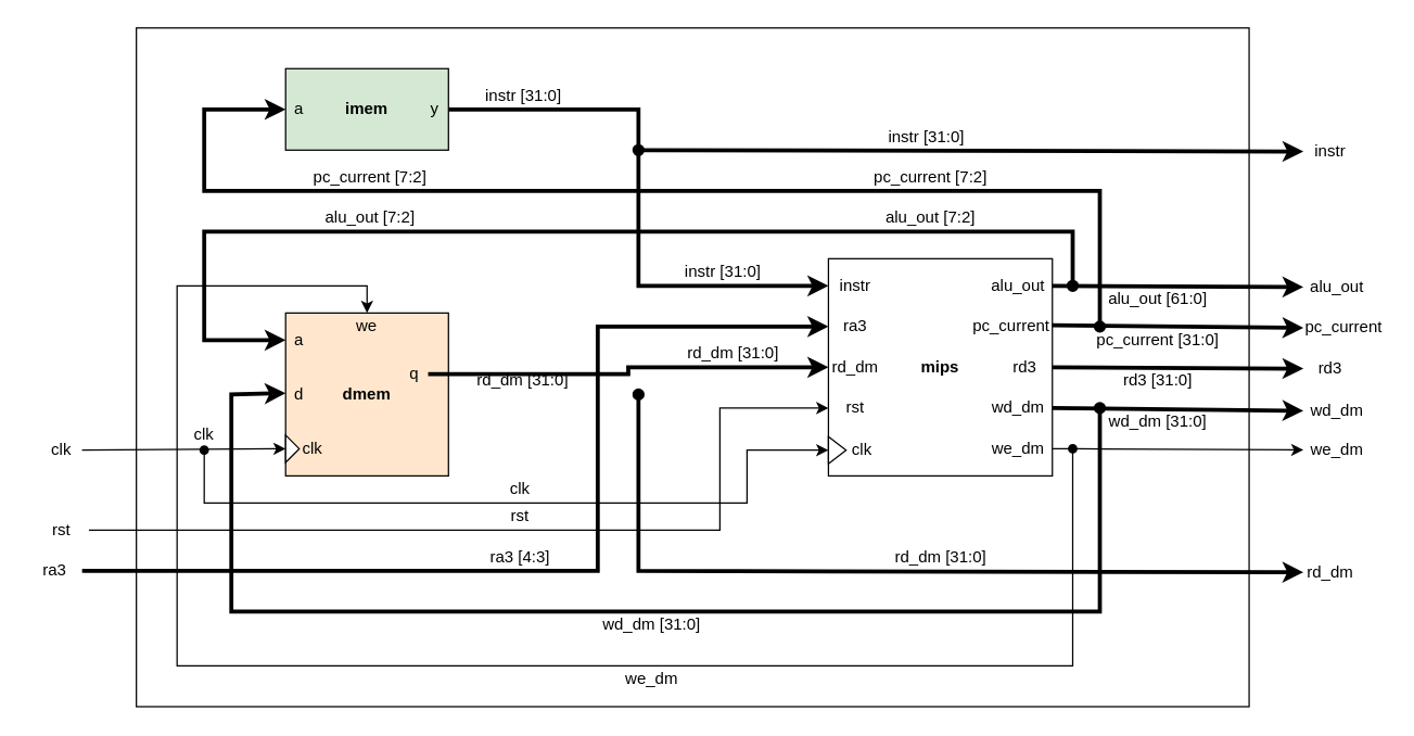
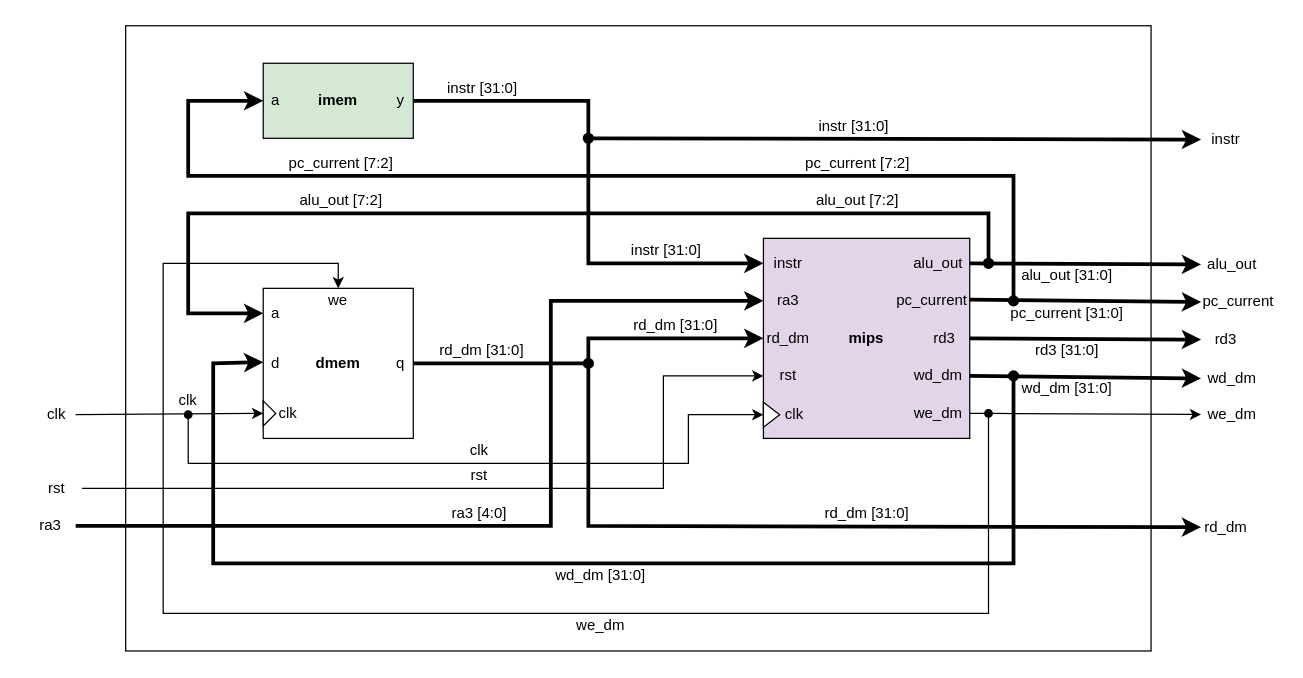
  <mxCell id="0" />
  <mxCell id="1" parent="0" />
  <mxCell id="2" value="" style="rounded=0;whiteSpace=wrap;html=1;" parent="1" vertex="1"><mxGeometry x="100" y="20" width="820" height="500" as="geometry" /></mxCell>
- <mxCell id="3" value="&lt;b&gt;dmem&lt;/b&gt;" style="rounded=0;whiteSpace=wrap;html=1;fillColor=#ffe6cc;" parent="1" vertex="1"><mxGeometry x="210" y="230" width="120" height="120" as="geometry" /></mxCell>
+ <mxCell id="3" value="&lt;b&gt;dmem&lt;/b&gt;" style="rounded=0;whiteSpace=wrap;html=1;" parent="1" vertex="1"><mxGeometry x="210" y="230" width="120" height="120" as="geometry" /></mxCell>
  <mxCell id="4" value="clk" style="text;html=1;strokeColor=none;fillColor=none;align=center;verticalAlign=middle;whiteSpace=wrap;rounded=0;" parent="1" vertex="1"><mxGeometry x="220" y="320" width="20" height="20" as="geometry" /></mxCell>
  <mxCell id="5" value="" style="triangle;whiteSpace=wrap;html=1;" parent="1" vertex="1"><mxGeometry x="210" y="320" width="10" height="20" as="geometry" /></mxCell>
  <mxCell id="6" value="we" style="text;html=1;strokeColor=none;fillColor=none;align=center;verticalAlign=middle;whiteSpace=wrap;rounded=0;" parent="1" vertex="1"><mxGeometry x="255" y="230" width="30" height="20" as="geometry" /></mxCell>
  <mxCell id="7" value="a" style="text;html=1;strokeColor=none;fillColor=none;align=center;verticalAlign=middle;whiteSpace=wrap;rounded=0;" parent="1" vertex="1"><mxGeometry x="210" y="240" width="20" height="20" as="geometry" /></mxCell>
  <mxCell id="8" value="d" style="text;html=1;strokeColor=none;fillColor=none;align=center;verticalAlign=middle;whiteSpace=wrap;rounded=0;" parent="1" vertex="1"><mxGeometry x="210" y="280" width="20" height="20" as="geometry" /></mxCell>
  <mxCell id="9" value="" style="edgeStyle=orthogonalEdgeStyle;rounded=0;orthogonalLoop=1;jettySize=auto;html=1;strokeWidth=3;entryX=0;entryY=0.5;entryDx=0;entryDy=0;" parent="1" source="10" target="30" edge="1"><mxGeometry relative="1" as="geometry"><mxPoint x="430" y="290" as="targetPoint" /></mxGeometry></mxCell>
- <mxCell id="10" value="q" style="text;html=1;strokeColor=none;fillColor=none;align=center;verticalAlign=middle;whiteSpace=wrap;rounded=0;" parent="1" vertex="1"><mxGeometry x="295" y="265" width="20" height="20" as="geometry" /></mxCell>
+ <mxCell id="10" value="q" style="text;html=1;strokeColor=none;fillColor=none;align=center;verticalAlign=middle;whiteSpace=wrap;rounded=0;" parent="1" vertex="1"><mxGeometry x="310" y="280" width="20" height="20" as="geometry" /></mxCell>
  <mxCell id="11" value="" style="endArrow=classic;html=1;entryX=0;entryY=0.5;entryDx=0;entryDy=0;strokeWidth=3;startArrow=oval;startFill=1;rounded=0;" parent="1" target="7" edge="1"><mxGeometry width="50" height="50" relative="1" as="geometry"><mxPoint x="790" y="210" as="sourcePoint" /><mxPoint x="180" y="270" as="targetPoint" /><Array as="points"><mxPoint x="790" y="170" /><mxPoint x="150" y="170" /><mxPoint x="150" y="250" /></Array></mxGeometry></mxCell>
  <mxCell id="12" value="" style="endArrow=classic;html=1;entryX=0;entryY=0.5;entryDx=0;entryDy=0;strokeWidth=3;rounded=0;startArrow=oval;startFill=1;" parent="1" edge="1"><mxGeometry width="50" height="50" relative="1" as="geometry"><mxPoint x="810" y="300" as="sourcePoint" /><mxPoint x="210" y="289" as="targetPoint" /><Array as="points"><mxPoint x="810" y="450" /><mxPoint x="170" y="450" /><mxPoint x="170" y="290" /></Array></mxGeometry></mxCell>
  <mxCell id="13" value="" style="endArrow=classic;html=1;strokeWidth=1;entryX=0;entryY=0.5;entryDx=0;entryDy=0;exitX=1;exitY=0.5;exitDx=0;exitDy=0;" parent="1" source="14" target="5" edge="1"><mxGeometry width="50" height="50" relative="1" as="geometry"><mxPoint x="100" y="330" as="sourcePoint" /><mxPoint x="140" y="370" as="targetPoint" /></mxGeometry></mxCell>
  <mxCell id="14" value="clk" style="text;html=1;strokeColor=none;fillColor=none;align=center;verticalAlign=middle;whiteSpace=wrap;rounded=0;" parent="1" vertex="1"><mxGeometry x="30" y="321" width="30" height="20" as="geometry" /></mxCell>
  <mxCell id="15" value="alu_out [7:2]" style="text;html=1;strokeColor=none;fillColor=none;align=center;verticalAlign=middle;whiteSpace=wrap;rounded=0;" parent="1" vertex="1"><mxGeometry x="230" y="150" width="85" height="20" as="geometry" /></mxCell>
  <mxCell id="16" value="wd_dm [31:0]" style="text;html=1;strokeColor=none;fillColor=none;align=center;verticalAlign=middle;whiteSpace=wrap;rounded=0;" parent="1" vertex="1"><mxGeometry x="440" y="450" width="80" height="20" as="geometry" /></mxCell>
  <mxCell id="17" value="rd_dm [31:0]" style="text;html=1;strokeColor=none;fillColor=none;align=center;verticalAlign=middle;whiteSpace=wrap;rounded=0;strokeWidth=3;" parent="1" vertex="1"><mxGeometry x="345" y="270" width="80" height="20" as="geometry" /></mxCell>
  <mxCell id="18" value="" style="endArrow=classic;html=1;strokeWidth=1;entryX=0.5;entryY=0;entryDx=0;entryDy=0;exitX=1;exitY=0.5;exitDx=0;exitDy=0;rounded=0;" parent="1" source="36" target="6" edge="1"><mxGeometry width="50" height="50" relative="1" as="geometry"><mxPoint x="80" y="190" as="sourcePoint" /><mxPoint x="110" y="370" as="targetPoint" /><Array as="points"><mxPoint x="790" y="330" /><mxPoint x="790" y="490" /><mxPoint x="130" y="490" /><mxPoint x="130" y="210" /><mxPoint x="270" y="210" /></Array></mxGeometry></mxCell>
  <mxCell id="19" value="we_dm" style="text;html=1;strokeColor=none;fillColor=none;align=center;verticalAlign=middle;whiteSpace=wrap;rounded=0;" parent="1" vertex="1"><mxGeometry x="455" y="490" width="50" height="20" as="geometry" /></mxCell>
  <mxCell id="20" value="&lt;b&gt;imem&lt;/b&gt;" style="rounded=0;whiteSpace=wrap;html=1;strokeWidth=1;fillColor=#d5e8d4;" parent="1" vertex="1"><mxGeometry x="210" y="50" width="120" height="60" as="geometry" /></mxCell>
  <mxCell id="21" value="a" style="text;html=1;strokeColor=none;fillColor=none;align=center;verticalAlign=middle;whiteSpace=wrap;rounded=0;" parent="1" vertex="1"><mxGeometry x="210" y="70" width="20" height="20" as="geometry" /></mxCell>
  <mxCell id="22" value="" style="edgeStyle=orthogonalEdgeStyle;rounded=0;orthogonalLoop=1;jettySize=auto;html=1;strokeWidth=3;entryX=0;entryY=0.5;entryDx=0;entryDy=0;" parent="1" source="23" target="28" edge="1"><mxGeometry relative="1" as="geometry"><mxPoint x="420" y="80" as="targetPoint" /></mxGeometry></mxCell>
  <mxCell id="23" value="y" style="text;html=1;strokeColor=none;fillColor=none;align=center;verticalAlign=middle;whiteSpace=wrap;rounded=0;" parent="1" vertex="1"><mxGeometry x="310" y="70" width="20" height="20" as="geometry" /></mxCell>
  <mxCell id="24" value="" style="endArrow=classic;html=1;strokeWidth=3;entryX=0;entryY=0.5;entryDx=0;entryDy=0;rounded=0;startArrow=oval;startFill=1;" parent="1" target="21" edge="1"><mxGeometry width="50" height="50" relative="1" as="geometry"><mxPoint x="810" y="240" as="sourcePoint" /><mxPoint x="100" y="390" as="targetPoint" /><Array as="points"><mxPoint x="810" y="140" /><mxPoint x="150" y="140" /><mxPoint x="150" y="80" /></Array></mxGeometry></mxCell>
  <mxCell id="25" value="pc_current [7:2]" style="text;html=1;strokeColor=none;fillColor=none;align=center;verticalAlign=middle;whiteSpace=wrap;rounded=0;" parent="1" vertex="1"><mxGeometry x="225" y="120" width="95" height="20" as="geometry" /></mxCell>
  <mxCell id="26" value="instr [31:0]" style="text;html=1;strokeColor=none;fillColor=none;align=center;verticalAlign=middle;whiteSpace=wrap;rounded=0;" parent="1" vertex="1"><mxGeometry x="352.5" y="60" width="65" height="20" as="geometry" /></mxCell>
- <mxCell id="27" value="&lt;b&gt;mips&lt;/b&gt;" style="rounded=0;whiteSpace=wrap;html=1;" parent="1" vertex="1"><mxGeometry x="610" y="190" width="165" height="160" as="geometry" /></mxCell>
+ <mxCell id="27" value="&lt;b&gt;mips&lt;/b&gt;" style="rounded=0;whiteSpace=wrap;html=1;fillColor=#e1d5e7;" parent="1" vertex="1"><mxGeometry x="610" y="190" width="165" height="160" as="geometry" /></mxCell>
  <mxCell id="28" value="instr" style="text;html=1;strokeColor=none;fillColor=none;align=center;verticalAlign=middle;whiteSpace=wrap;rounded=0;" parent="1" vertex="1"><mxGeometry x="610" y="200" width="40" height="20" as="geometry" /></mxCell>
  <mxCell id="29" value="ra3" style="text;html=1;strokeColor=none;fillColor=none;align=center;verticalAlign=middle;whiteSpace=wrap;rounded=0;" parent="1" vertex="1"><mxGeometry x="610" y="230" width="40" height="20" as="geometry" /></mxCell>
  <mxCell id="30" value="rd_dm" style="text;html=1;strokeColor=none;fillColor=none;align=center;verticalAlign=middle;whiteSpace=wrap;rounded=0;" parent="1" vertex="1"><mxGeometry x="610" y="260" width="40" height="20" as="geometry" /></mxCell>
  <mxCell id="31" value="rst" style="text;html=1;strokeColor=none;fillColor=none;align=center;verticalAlign=middle;whiteSpace=wrap;rounded=0;" parent="1" vertex="1"><mxGeometry x="610" y="290" width="40" height="20" as="geometry" /></mxCell>
  <mxCell id="32" value="alu_out" style="text;html=1;strokeColor=none;fillColor=none;align=center;verticalAlign=middle;whiteSpace=wrap;rounded=0;" parent="1" vertex="1"><mxGeometry x="725" y="200" width="50" height="20" as="geometry" /></mxCell>
  <mxCell id="33" value="pc_current" style="text;html=1;strokeColor=none;fillColor=none;align=center;verticalAlign=middle;whiteSpace=wrap;rounded=0;" parent="1" vertex="1"><mxGeometry x="715" y="230" width="60" height="20" as="geometry" /></mxCell>
  <mxCell id="34" value="rd3" style="text;html=1;strokeColor=none;fillColor=none;align=center;verticalAlign=middle;whiteSpace=wrap;rounded=0;" parent="1" vertex="1"><mxGeometry x="735" y="260" width="40" height="20" as="geometry" /></mxCell>
  <mxCell id="35" value="wd_dm" style="text;html=1;strokeColor=none;fillColor=none;align=center;verticalAlign=middle;whiteSpace=wrap;rounded=0;" parent="1" vertex="1"><mxGeometry x="725" y="290" width="50" height="20" as="geometry" /></mxCell>
  <mxCell id="36" value="we_dm" style="text;html=1;strokeColor=none;fillColor=none;align=center;verticalAlign=middle;whiteSpace=wrap;rounded=0;" parent="1" vertex="1"><mxGeometry x="725" y="320" width="50" height="20" as="geometry" /></mxCell>
  <mxCell id="37" value="" style="triangle;whiteSpace=wrap;html=1;" parent="1" vertex="1"><mxGeometry x="610" y="321" width="13" height="20" as="geometry" /></mxCell>
  <mxCell id="38" value="clk" style="text;html=1;strokeColor=none;fillColor=none;align=center;verticalAlign=middle;whiteSpace=wrap;rounded=0;" parent="1" vertex="1"><mxGeometry x="625" y="321" width="20" height="20" as="geometry" /></mxCell>
  <mxCell id="39" value="" style="endArrow=classic;html=1;entryX=0;entryY=0.5;entryDx=0;entryDy=0;rounded=0;startArrow=oval;startFill=1;" parent="1" target="37" edge="1"><mxGeometry width="50" height="50" relative="1" as="geometry"><mxPoint x="150" y="331" as="sourcePoint" /><mxPoint x="80" y="370" as="targetPoint" /><Array as="points"><mxPoint x="150" y="370" /><mxPoint x="550" y="370" /><mxPoint x="550" y="331" /></Array></mxGeometry></mxCell>
  <mxCell id="40" value="rst" style="text;html=1;strokeColor=none;fillColor=none;align=center;verticalAlign=middle;whiteSpace=wrap;rounded=0;" parent="1" vertex="1"><mxGeometry x="25" y="380" width="40" height="20" as="geometry" /></mxCell>
  <mxCell id="41" value="" style="endArrow=classic;html=1;entryX=0;entryY=0.5;entryDx=0;entryDy=0;exitX=1;exitY=0.5;exitDx=0;exitDy=0;rounded=0;" parent="1" source="40" target="31" edge="1"><mxGeometry width="50" height="50" relative="1" as="geometry"><mxPoint x="0" y="470" as="sourcePoint" /><mxPoint x="50" y="420" as="targetPoint" /><Array as="points"><mxPoint x="530" y="390" /><mxPoint x="530" y="300" /></Array></mxGeometry></mxCell>
  <mxCell id="42" value="clk" style="text;html=1;strokeColor=none;fillColor=none;align=center;verticalAlign=middle;whiteSpace=wrap;rounded=0;" parent="1" vertex="1"><mxGeometry x="367.5" y="350" width="30" height="20" as="geometry" /></mxCell>
  <mxCell id="43" value="clk" style="text;html=1;strokeColor=none;fillColor=none;align=center;verticalAlign=middle;whiteSpace=wrap;rounded=0;" parent="1" vertex="1"><mxGeometry x="135" y="310" width="30" height="20" as="geometry" /></mxCell>
  <mxCell id="44" value="rst" style="text;html=1;strokeColor=none;fillColor=none;align=center;verticalAlign=middle;whiteSpace=wrap;rounded=0;" parent="1" vertex="1"><mxGeometry x="362.5" y="370" width="40" height="20" as="geometry" /></mxCell>
  <mxCell id="45" value="" style="endArrow=classic;html=1;strokeWidth=3;startArrow=oval;startFill=1;rounded=0;entryX=0;entryY=0.5;entryDx=0;entryDy=0;" parent="1" target="46" edge="1"><mxGeometry width="50" height="50" relative="1" as="geometry"><mxPoint x="470" y="290" as="sourcePoint" /><mxPoint x="870" y="420" as="targetPoint" /><Array as="points"><mxPoint x="470" y="420" /></Array></mxGeometry></mxCell>
  <mxCell id="46" value="rd_dm" style="text;html=1;strokeColor=none;fillColor=none;align=center;verticalAlign=middle;whiteSpace=wrap;rounded=0;" parent="1" vertex="1"><mxGeometry x="960" y="411" width="40" height="20" as="geometry" /></mxCell>
  <mxCell id="47" value="ra3" style="text;html=1;strokeColor=none;fillColor=none;align=center;verticalAlign=middle;whiteSpace=wrap;rounded=0;" parent="1" vertex="1"><mxGeometry x="20" y="410" width="40" height="20" as="geometry" /></mxCell>
  <mxCell id="48" value="" style="endArrow=classic;html=1;strokeWidth=3;entryX=0;entryY=0.5;entryDx=0;entryDy=0;exitX=1;exitY=0.5;exitDx=0;exitDy=0;rounded=0;" parent="1" source="47" target="29" edge="1"><mxGeometry width="50" height="50" relative="1" as="geometry"><mxPoint x="0" y="510" as="sourcePoint" /><mxPoint x="50" y="460" as="targetPoint" /><Array as="points"><mxPoint x="440" y="420" /><mxPoint x="440" y="240" /></Array></mxGeometry></mxCell>
- <mxCell id="49" value="ra3 [4:3]" style="text;html=1;strokeColor=none;fillColor=none;align=center;verticalAlign=middle;whiteSpace=wrap;rounded=0;" parent="1" vertex="1"><mxGeometry x="352.5" y="400" width="60" height="20" as="geometry" /></mxCell>
+ <mxCell id="49" value="ra3 [4:0]" style="text;html=1;strokeColor=none;fillColor=none;align=center;verticalAlign=middle;whiteSpace=wrap;rounded=0;" parent="1" vertex="1"><mxGeometry x="352.5" y="400" width="60" height="20" as="geometry" /></mxCell>
  <mxCell id="50" value="rd_dm [31:0]" style="text;html=1;strokeColor=none;fillColor=none;align=center;verticalAlign=middle;whiteSpace=wrap;rounded=0;strokeWidth=3;" parent="1" vertex="1"><mxGeometry x="652.5" y="400" width="80" height="20" as="geometry" /></mxCell>
  <mxCell id="51" value="rd_dm [31:0]" style="text;html=1;strokeColor=none;fillColor=none;align=center;verticalAlign=middle;whiteSpace=wrap;rounded=0;strokeWidth=3;" parent="1" vertex="1"><mxGeometry x="500" y="250" width="80" height="20" as="geometry" /></mxCell>
  <mxCell id="52" value="" style="endArrow=classic;html=1;strokeWidth=3;startArrow=oval;startFill=1;entryX=0;entryY=0.5;entryDx=0;entryDy=0;" parent="1" target="54" edge="1"><mxGeometry width="50" height="50" relative="1" as="geometry"><mxPoint x="470" y="110" as="sourcePoint" /><mxPoint x="870" y="130" as="targetPoint" /></mxGeometry></mxCell>
  <mxCell id="53" value="instr [31:0]" style="text;html=1;strokeColor=none;fillColor=none;align=center;verticalAlign=middle;whiteSpace=wrap;rounded=0;" parent="1" vertex="1"><mxGeometry x="650" y="91" width="65" height="20" as="geometry" /></mxCell>
  <mxCell id="54" value="instr" style="text;html=1;strokeColor=none;fillColor=none;align=center;verticalAlign=middle;whiteSpace=wrap;rounded=0;" parent="1" vertex="1"><mxGeometry x="960" y="101" width="40" height="20" as="geometry" /></mxCell>
  <mxCell id="55" value="instr [31:0]" style="text;html=1;strokeColor=none;fillColor=none;align=center;verticalAlign=middle;whiteSpace=wrap;rounded=0;" parent="1" vertex="1"><mxGeometry x="500" y="190" width="65" height="20" as="geometry" /></mxCell>
  <mxCell id="56" value="" style="endArrow=classic;html=1;strokeWidth=3;exitX=1;exitY=0.5;exitDx=0;exitDy=0;" parent="1" source="32" target="57" edge="1"><mxGeometry width="50" height="50" relative="1" as="geometry"><mxPoint x="70" y="500" as="sourcePoint" /><mxPoint x="850" y="210" as="targetPoint" /></mxGeometry></mxCell>
  <mxCell id="57" value="alu_out" style="text;html=1;strokeColor=none;fillColor=none;align=center;verticalAlign=middle;whiteSpace=wrap;rounded=0;" parent="1" vertex="1"><mxGeometry x="960" y="201" width="50" height="20" as="geometry" /></mxCell>
- <mxCell id="58" value="alu_out [61:0]" style="text;html=1;strokeColor=none;fillColor=none;align=center;verticalAlign=middle;whiteSpace=wrap;rounded=0;" parent="1" vertex="1"><mxGeometry x="812.5" y="210" width="80" height="20" as="geometry" /></mxCell>
+ <mxCell id="58" value="alu_out [31:0]" style="text;html=1;strokeColor=none;fillColor=none;align=center;verticalAlign=middle;whiteSpace=wrap;rounded=0;" parent="1" vertex="1"><mxGeometry x="812.5" y="210" width="80" height="20" as="geometry" /></mxCell>
  <mxCell id="59" value="" style="endArrow=classic;html=1;strokeWidth=3;exitX=1;exitY=0.5;exitDx=0;exitDy=0;entryX=0;entryY=0.5;entryDx=0;entryDy=0;" parent="1" target="62" edge="1"><mxGeometry width="50" height="50" relative="1" as="geometry"><mxPoint x="775" y="239" as="sourcePoint" /><mxPoint x="930" y="239" as="targetPoint" /></mxGeometry></mxCell>
  <mxCell id="60" value="" style="endArrow=classic;html=1;strokeWidth=3;exitX=1;exitY=0.5;exitDx=0;exitDy=0;entryX=0;entryY=0.5;entryDx=0;entryDy=0;" parent="1" target="63" edge="1"><mxGeometry width="50" height="50" relative="1" as="geometry"><mxPoint x="775" y="270" as="sourcePoint" /><mxPoint x="930" y="270" as="targetPoint" /></mxGeometry></mxCell>
  <mxCell id="61" value="" style="endArrow=classic;html=1;strokeWidth=3;exitX=1;exitY=0.5;exitDx=0;exitDy=0;entryX=0;entryY=0.5;entryDx=0;entryDy=0;" parent="1" target="64" edge="1"><mxGeometry width="50" height="50" relative="1" as="geometry"><mxPoint x="775" y="300" as="sourcePoint" /><mxPoint x="930" y="300" as="targetPoint" /></mxGeometry></mxCell>
  <mxCell id="62" value="pc_current" style="text;html=1;strokeColor=none;fillColor=none;align=center;verticalAlign=middle;whiteSpace=wrap;rounded=0;" parent="1" vertex="1"><mxGeometry x="960" y="231" width="60" height="20" as="geometry" /></mxCell>
  <mxCell id="63" value="rd3" style="text;html=1;strokeColor=none;fillColor=none;align=center;verticalAlign=middle;whiteSpace=wrap;rounded=0;" parent="1" vertex="1"><mxGeometry x="960" y="261" width="40" height="20" as="geometry" /></mxCell>
  <mxCell id="64" value="wd_dm" style="text;html=1;strokeColor=none;fillColor=none;align=center;verticalAlign=middle;whiteSpace=wrap;rounded=0;" parent="1" vertex="1"><mxGeometry x="960" y="292" width="50" height="20" as="geometry" /></mxCell>
  <mxCell id="65" value="pc_current [31:0]" style="text;html=1;strokeColor=none;fillColor=none;align=center;verticalAlign=middle;whiteSpace=wrap;rounded=0;" parent="1" vertex="1"><mxGeometry x="803.5" y="240" width="98" height="20" as="geometry" /></mxCell>
  <mxCell id="66" value="rd3 [31:0]" style="text;html=1;strokeColor=none;fillColor=none;align=center;verticalAlign=middle;whiteSpace=wrap;rounded=0;" parent="1" vertex="1"><mxGeometry x="812.5" y="270" width="80" height="20" as="geometry" /></mxCell>
  <mxCell id="67" value="wd_dm [31:0]" style="text;html=1;strokeColor=none;fillColor=none;align=center;verticalAlign=middle;whiteSpace=wrap;rounded=0;" parent="1" vertex="1"><mxGeometry x="812.5" y="300" width="80" height="20" as="geometry" /></mxCell>
  <mxCell id="68" value="pc_current [7:2]" style="text;html=1;strokeColor=none;fillColor=none;align=center;verticalAlign=middle;whiteSpace=wrap;rounded=0;" parent="1" vertex="1"><mxGeometry x="637.5" y="120" width="95" height="20" as="geometry" /></mxCell>
  <mxCell id="69" value="alu_out [7:2]" style="text;html=1;strokeColor=none;fillColor=none;align=center;verticalAlign=middle;whiteSpace=wrap;rounded=0;" parent="1" vertex="1"><mxGeometry x="642.5" y="150" width="85" height="20" as="geometry" /></mxCell>
  <mxCell id="70" value="" style="endArrow=classic;html=1;strokeWidth=1;fontSize=14;startArrow=oval;startFill=1;" parent="1" target="71" edge="1"><mxGeometry width="50" height="50" relative="1" as="geometry"><mxPoint x="790" y="330" as="sourcePoint" /><mxPoint x="960" y="330" as="targetPoint" /></mxGeometry></mxCell>
  <mxCell id="71" value="we_dm" style="text;html=1;strokeColor=none;fillColor=none;align=center;verticalAlign=middle;whiteSpace=wrap;rounded=0;" parent="1" vertex="1"><mxGeometry x="960" y="321" width="50" height="20" as="geometry" /></mxCell>
